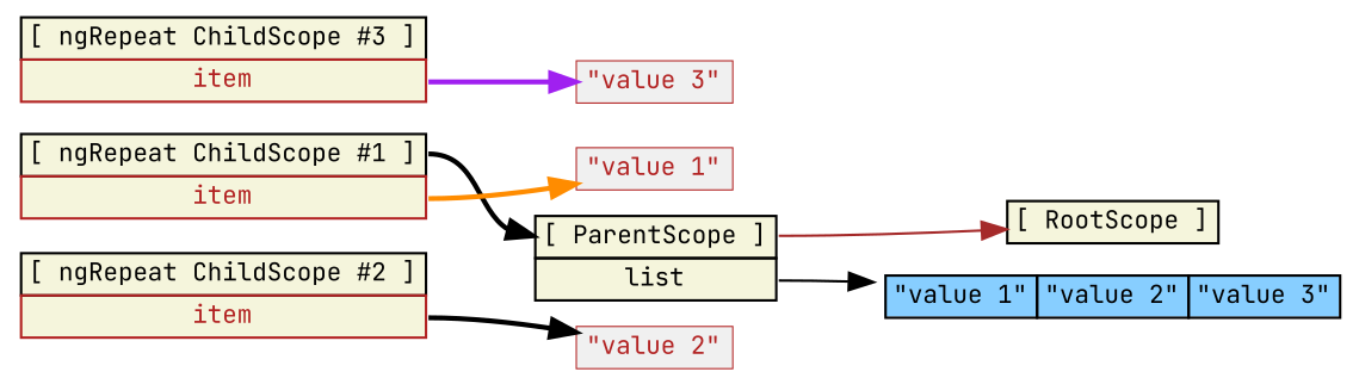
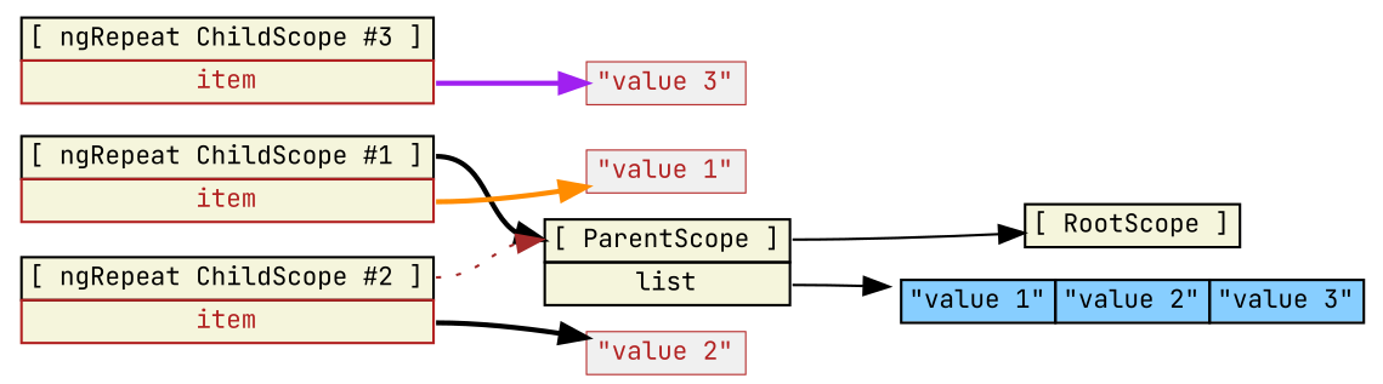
  digraph {
    fontname="JetBrains Mono"
    nodesep=0.1
    rankdir=LR
    node [fontname="JetBrains Mono" fontsize=10 margin="0.05, 0.04" penwidth=0.5 shape=plaintext]
    edge [color=black fontname="JetBrains Mono" style=bold tailport=proto]
    n1 [height=0.2 label=<<table bgcolor="beige" border="0" cellborder="1" cellpadding="2" cellspacing="0">   <tr><td port="proto">[ RootScope ]</td></tr></table>>]
    n2 [height=0.2 label=<<table bgcolor="beige" border="0" cellborder="1" cellpadding="2" cellspacing="0">   <tr><td port="proto">[ ParentScope ]</td></tr>   <tr><td port="list">list</td></tr>   </table>>]
    n3 [height=0.2 label=<<table bgcolor="skyblue1" border="0" cellborder="1" cellpadding="2" cellspacing="0">   <tr><td>"value 1"</td><td>"value 2"</td><td>"value 3"</td></tr></table>>]
    n4 [height=0.2 label=<<table bgcolor="beige" border="0" cellborder="1" cellpadding="2" cellspacing="0">   <tr><td port="proto">[ ngRepeat ChildScope #1 ]</td></tr>   <tr><td port="item" color="firebrick"><font color="firebrick">item</font></td></tr>   </table>>]
    n5 [color=firebrick fillcolor=gray94 fontcolor=firebrick height=0.2 label="\"value 1\"" shape=box style=filled]
    n6 [height=0.2 label=<<table bgcolor="beige" border="0" cellborder="1" cellpadding="2" cellspacing="0">   <tr><td port="proto">[ ngRepeat ChildScope #2 ]</td></tr>   <tr><td port="item" color="firebrick"><font color="firebrick">item</font></td></tr>   </table>>]
    n7 [color=firebrick fillcolor=gray94 fontcolor=firebrick height=0.2 label="\"value 2\"" shape=box style=filled]
    n8 [height=0.2 label=<<table bgcolor="beige" border="0" cellborder="1" cellpadding="2" cellspacing="0">   <tr><td port="proto">[ ngRepeat ChildScope #3 ]</td></tr>   <tr><td port="item" color="firebrick"><font color="firebrick">item</font></td></tr>   </table>>]
    n9 [color=firebrick fillcolor=gray94 fontcolor=firebrick height=0.2 label="\"value 3\"" shape=box style=filled]
-   n2 -> n1 [color=brown headport=proto style=solid]
+   n2 -> n1 [headport=proto style=solid]
    n2 -> n3 [style=solid tailport=list]
    n4 -> n2 [headport=proto]
    n4 -> n5 [color=darkorange tailport=item]
+   n6 -> n2 [color=brown headport=proto style=dotted]
    n6 -> n7 [tailport=item]
    n8 -> n9 [color=purple tailport=item]
  }
